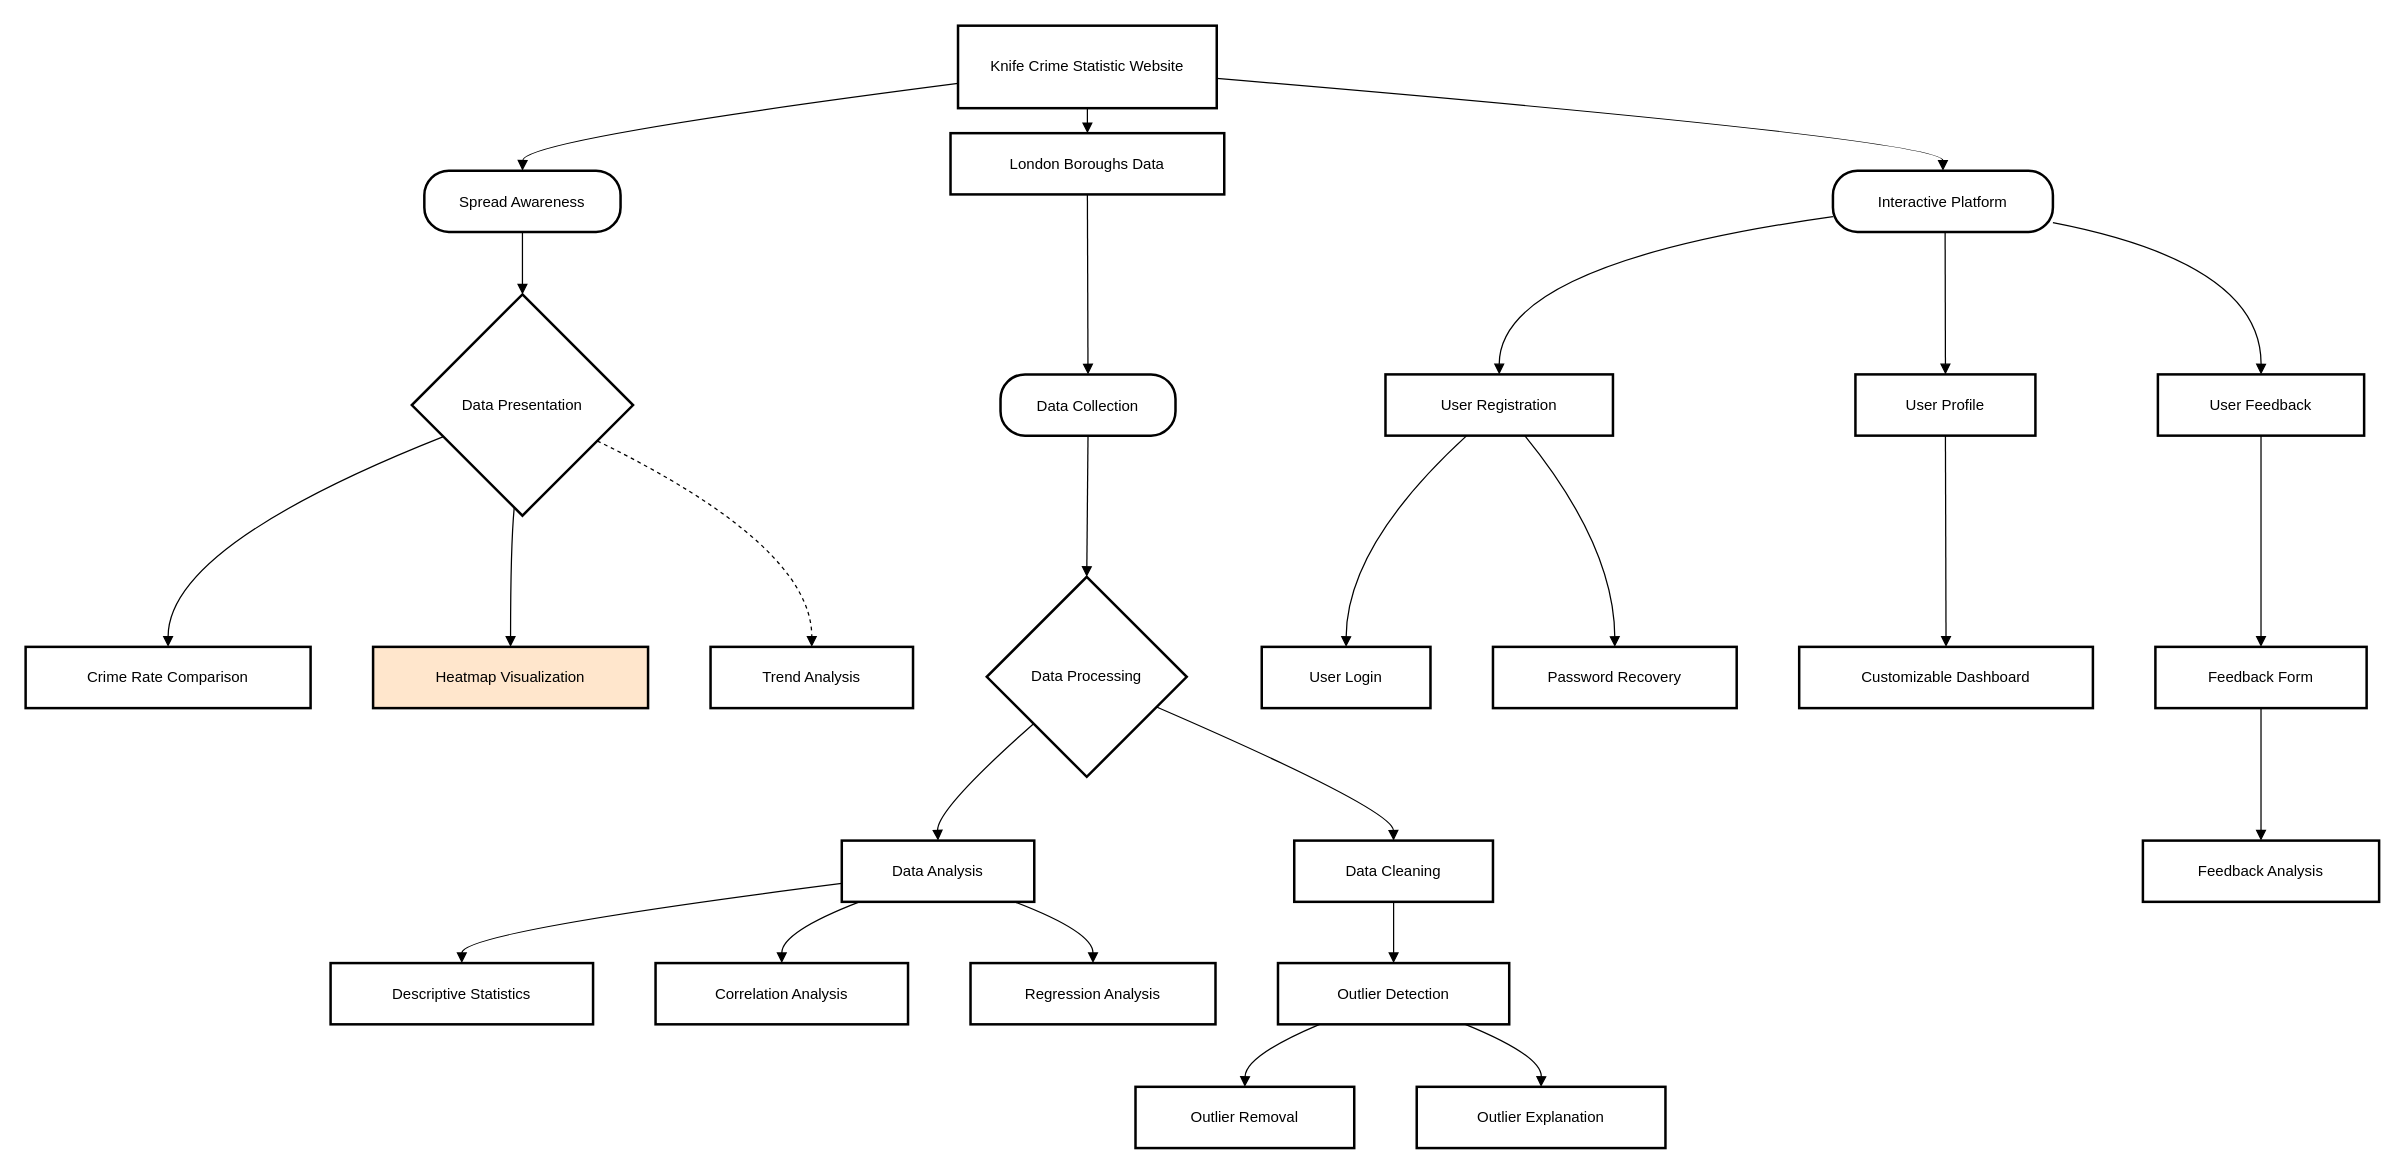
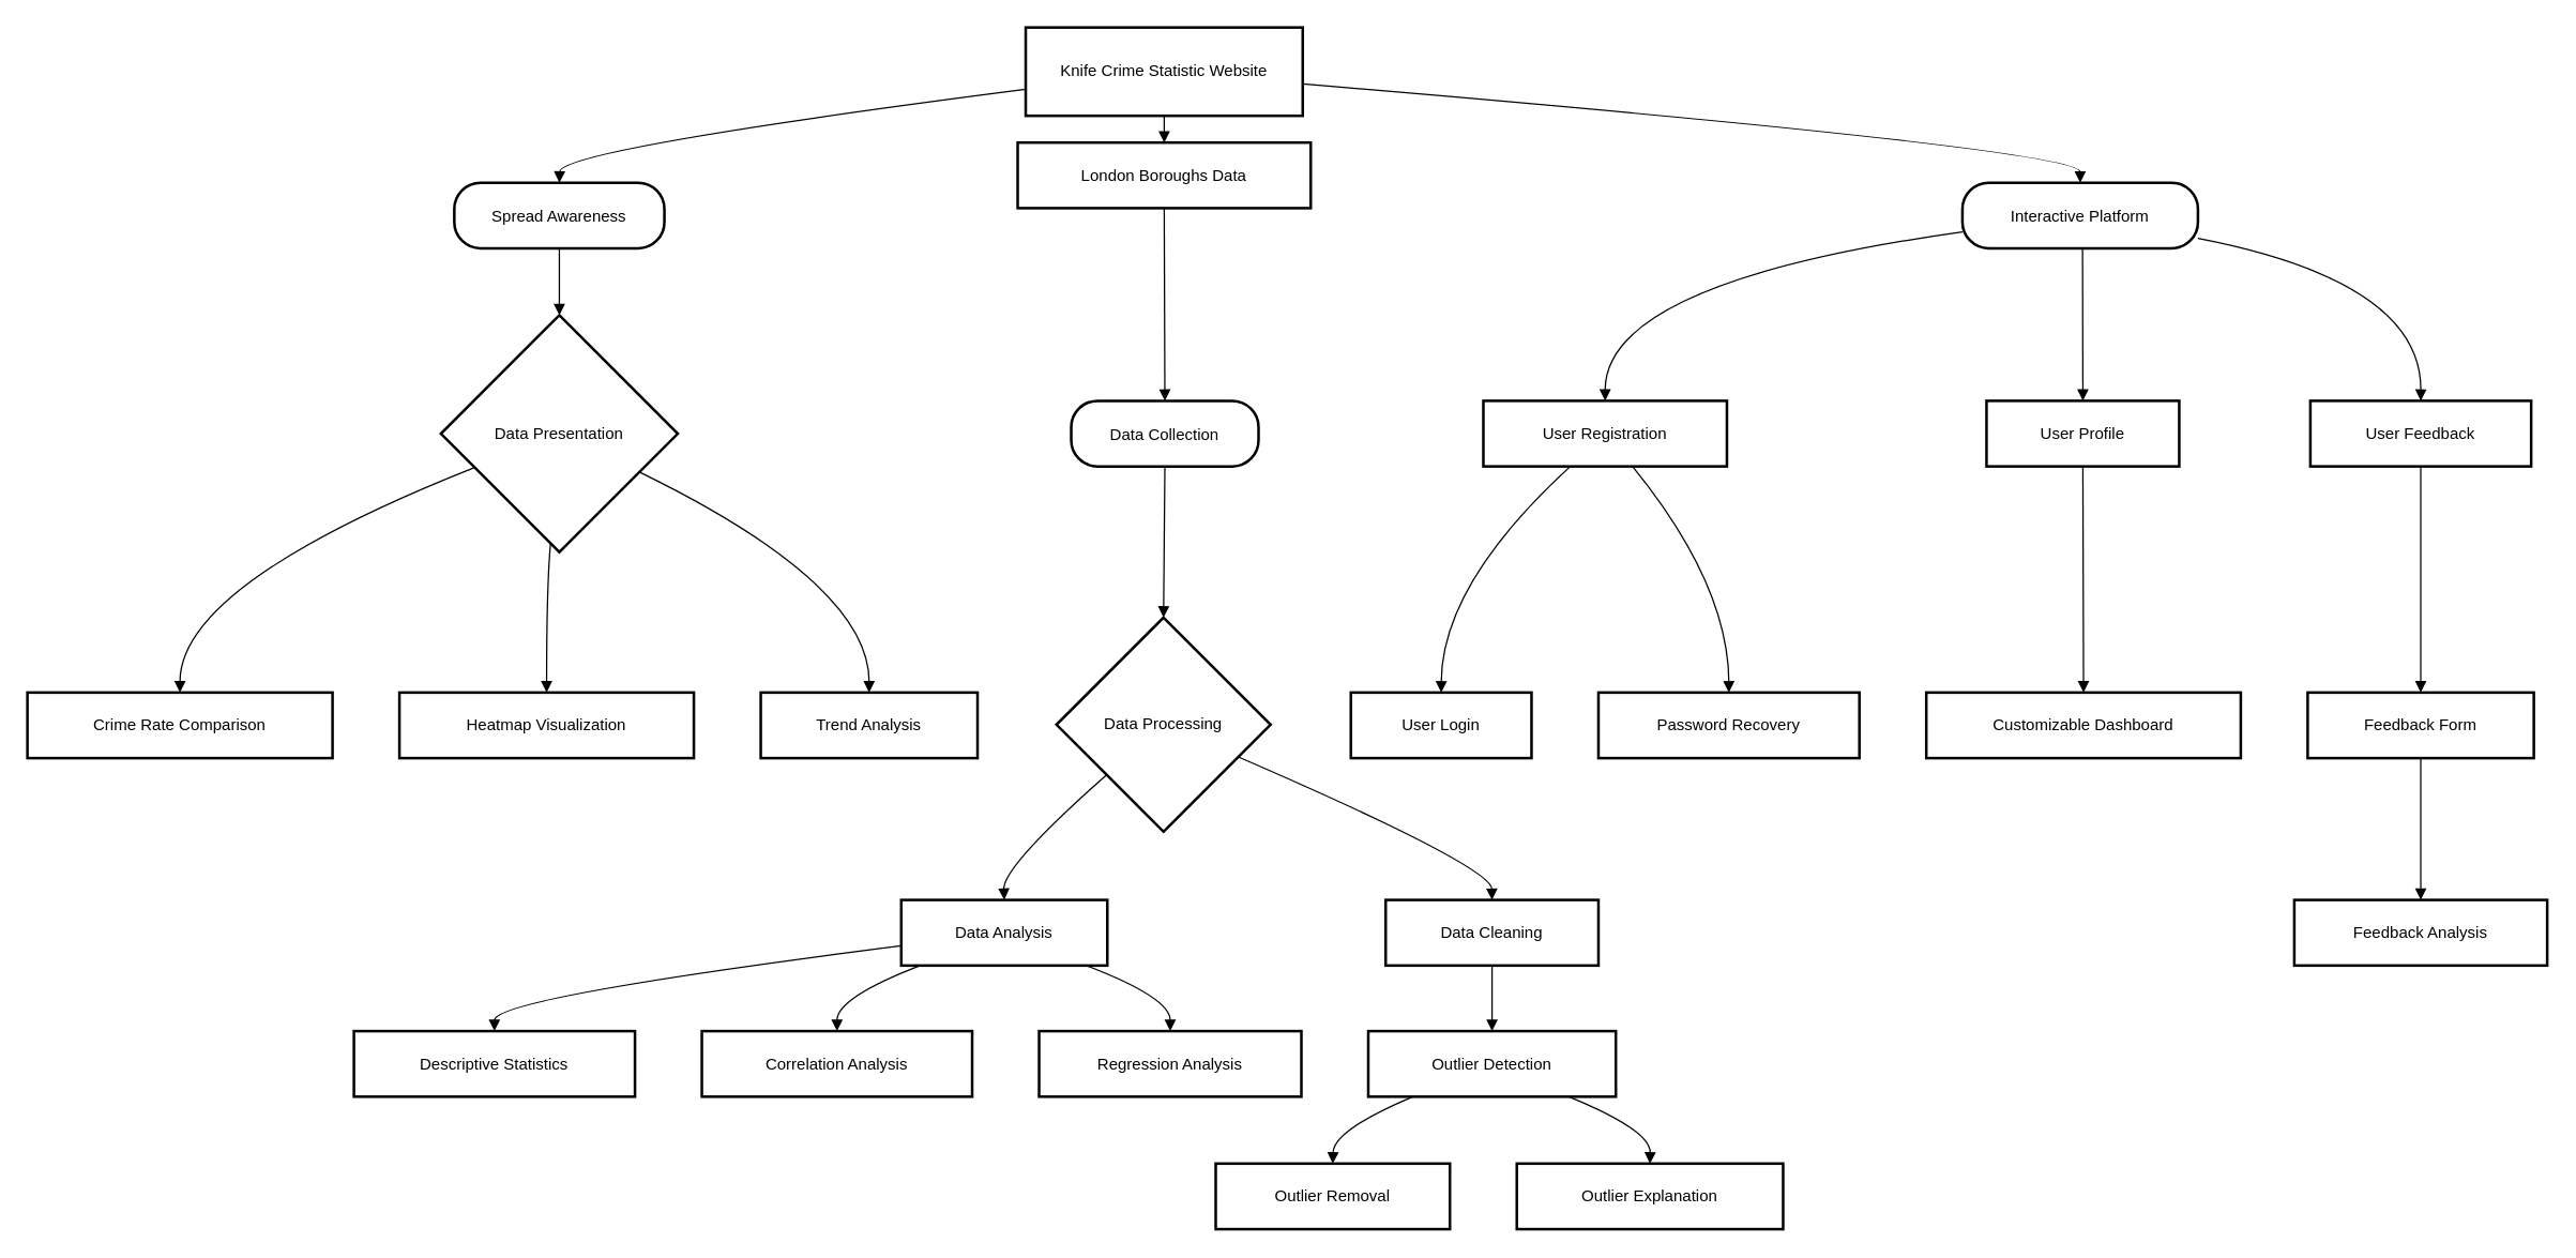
  <mxCell id="0" />
  <mxCell id="1" parent="0" />
  <mxCell id="2" value="Knife Crime Statistic Website" style="whiteSpace=wrap;strokeWidth=2;" vertex="1" parent="1"><mxGeometry x="766" y="20" width="207" height="66" as="geometry" /></mxCell>
  <mxCell id="3" value="Spread Awareness" style="rounded=1;arcSize=40;strokeWidth=2" vertex="1" parent="1"><mxGeometry x="339" y="136" width="157" height="49" as="geometry" /></mxCell>
  <mxCell id="4" value="Data Presentation" style="rhombus;strokeWidth=2;whiteSpace=wrap;" vertex="1" parent="1"><mxGeometry x="329" y="235" width="177" height="177" as="geometry" /></mxCell>
  <mxCell id="5" value="Crime Rate Comparison" style="whiteSpace=wrap;strokeWidth=2;" vertex="1" parent="1"><mxGeometry x="20" y="517" width="228" height="49" as="geometry" /></mxCell>
- <mxCell id="6" value="Heatmap Visualization" style="whiteSpace=wrap;strokeWidth=2;fillColor=#ffe6cc;" vertex="1" parent="1"><mxGeometry x="298" y="517" width="220" height="49" as="geometry" /></mxCell>
+ <mxCell id="6" value="Heatmap Visualization" style="whiteSpace=wrap;strokeWidth=2;" vertex="1" parent="1"><mxGeometry x="298" y="517" width="220" height="49" as="geometry" /></mxCell>
  <mxCell id="7" value="Trend Analysis" style="whiteSpace=wrap;strokeWidth=2;" vertex="1" parent="1"><mxGeometry x="568" y="517" width="162" height="49" as="geometry" /></mxCell>
  <mxCell id="8" value="London Boroughs Data" style="whiteSpace=wrap;strokeWidth=2;" vertex="1" parent="1"><mxGeometry x="760" y="106" width="219" height="49" as="geometry" /></mxCell>
  <mxCell id="9" value="Data Collection" style="rounded=1;arcSize=40;strokeWidth=2" vertex="1" parent="1"><mxGeometry x="800" y="299" width="140" height="49" as="geometry" /></mxCell>
  <mxCell id="10" value="Data Processing" style="rhombus;strokeWidth=2;whiteSpace=wrap;" vertex="1" parent="1"><mxGeometry x="789" y="461" width="160" height="160" as="geometry" /></mxCell>
  <mxCell id="11" value="Data Cleaning" style="whiteSpace=wrap;strokeWidth=2;" vertex="1" parent="1"><mxGeometry x="1035" y="672" width="159" height="49" as="geometry" /></mxCell>
  <mxCell id="12" value="Data Analysis" style="whiteSpace=wrap;strokeWidth=2;" vertex="1" parent="1"><mxGeometry x="673" y="672" width="154" height="49" as="geometry" /></mxCell>
  <mxCell id="13" value="Descriptive Statistics" style="whiteSpace=wrap;strokeWidth=2;" vertex="1" parent="1"><mxGeometry x="264" y="770" width="210" height="49" as="geometry" /></mxCell>
  <mxCell id="14" value="Correlation Analysis" style="whiteSpace=wrap;strokeWidth=2;" vertex="1" parent="1"><mxGeometry x="524" y="770" width="202" height="49" as="geometry" /></mxCell>
  <mxCell id="15" value="Regression Analysis" style="whiteSpace=wrap;strokeWidth=2;" vertex="1" parent="1"><mxGeometry x="776" y="770" width="196" height="49" as="geometry" /></mxCell>
  <mxCell id="16" value="Outlier Detection" style="whiteSpace=wrap;strokeWidth=2;" vertex="1" parent="1"><mxGeometry x="1022" y="770" width="185" height="49" as="geometry" /></mxCell>
  <mxCell id="17" value="Outlier Removal" style="whiteSpace=wrap;strokeWidth=2;" vertex="1" parent="1"><mxGeometry x="908" y="869" width="175" height="49" as="geometry" /></mxCell>
  <mxCell id="18" value="Outlier Explanation" style="whiteSpace=wrap;strokeWidth=2;" vertex="1" parent="1"><mxGeometry x="1133" y="869" width="199" height="49" as="geometry" /></mxCell>
  <mxCell id="19" value="Interactive Platform" style="rounded=1;arcSize=40;strokeWidth=2" vertex="1" parent="1"><mxGeometry x="1466" y="136" width="176" height="49" as="geometry" /></mxCell>
  <mxCell id="20" value="User Registration" style="whiteSpace=wrap;strokeWidth=2;" vertex="1" parent="1"><mxGeometry x="1108" y="299" width="182" height="49" as="geometry" /></mxCell>
  <mxCell id="21" value="User Profile" style="whiteSpace=wrap;strokeWidth=2;" vertex="1" parent="1"><mxGeometry x="1484" y="299" width="144" height="49" as="geometry" /></mxCell>
  <mxCell id="22" value="User Feedback" style="whiteSpace=wrap;strokeWidth=2;" vertex="1" parent="1"><mxGeometry x="1726" y="299" width="165" height="49" as="geometry" /></mxCell>
  <mxCell id="23" value="User Login" style="whiteSpace=wrap;strokeWidth=2;" vertex="1" parent="1"><mxGeometry x="1009" y="517" width="135" height="49" as="geometry" /></mxCell>
  <mxCell id="24" value="Password Recovery" style="whiteSpace=wrap;strokeWidth=2;" vertex="1" parent="1"><mxGeometry x="1194" y="517" width="195" height="49" as="geometry" /></mxCell>
  <mxCell id="25" value="Customizable Dashboard" style="whiteSpace=wrap;strokeWidth=2;" vertex="1" parent="1"><mxGeometry x="1439" y="517" width="235" height="49" as="geometry" /></mxCell>
  <mxCell id="26" value="Feedback Form" style="whiteSpace=wrap;strokeWidth=2;" vertex="1" parent="1"><mxGeometry x="1724" y="517" width="169" height="49" as="geometry" /></mxCell>
  <mxCell id="27" value="Feedback Analysis" style="whiteSpace=wrap;strokeWidth=2;" vertex="1" parent="1"><mxGeometry x="1714" y="672" width="189" height="49" as="geometry" /></mxCell>
  <mxCell id="28" value="" style="curved=1;startArrow=none;endArrow=block;exitX=0;exitY=0.7;entryX=0.5;entryY=0.01;" edge="1" parent="1" source="2" target="3"><mxGeometry relative="1" as="geometry"><Array as="points"><mxPoint x="418" y="111" /></Array></mxGeometry></mxCell>
  <mxCell id="29" value="" style="curved=1;startArrow=none;endArrow=block;exitX=0.5;exitY=1;entryX=0.5;entryY=0;" edge="1" parent="1" source="3" target="4"><mxGeometry relative="1" as="geometry"><Array as="points" /></mxGeometry></mxCell>
  <mxCell id="30" value="" style="curved=1;startArrow=none;endArrow=block;exitX=0;exitY=0.7;entryX=0.5;entryY=0.01;" edge="1" parent="1" source="4" target="5"><mxGeometry relative="1" as="geometry"><Array as="points"><mxPoint x="134" y="436" /></Array></mxGeometry></mxCell>
  <mxCell id="31" value="" style="curved=1;startArrow=none;endArrow=block;exitX=0.46;exitY=1;entryX=0.5;entryY=0.01;" edge="1" parent="1" source="4" target="6"><mxGeometry relative="1" as="geometry"><Array as="points"><mxPoint x="408" y="436" /></Array></mxGeometry></mxCell>
- <mxCell id="32" value="" style="curved=1;startArrow=none;endArrow=block;exitX=1;exitY=0.74;entryX=0.5;entryY=0.01;dashed=1;" edge="1" parent="1" source="4" target="7"><mxGeometry relative="1" as="geometry"><Array as="points"><mxPoint x="649" y="436" /></Array></mxGeometry></mxCell>
+ <mxCell id="32" value="" style="curved=1;startArrow=none;endArrow=block;exitX=1;exitY=0.74;entryX=0.5;entryY=0.01;" edge="1" parent="1" source="4" target="7"><mxGeometry relative="1" as="geometry"><Array as="points"><mxPoint x="649" y="436" /></Array></mxGeometry></mxCell>
  <mxCell id="33" value="" style="curved=1;startArrow=none;endArrow=block;exitX=0.5;exitY=1;entryX=0.5;entryY=0.01;" edge="1" parent="1" source="2" target="8"><mxGeometry relative="1" as="geometry"><Array as="points" /></mxGeometry></mxCell>
  <mxCell id="34" value="" style="curved=1;startArrow=none;endArrow=block;exitX=0.5;exitY=1;entryX=0.5;entryY=0;" edge="1" parent="1" source="8" target="9"><mxGeometry relative="1" as="geometry"><Array as="points" /></mxGeometry></mxCell>
  <mxCell id="35" value="" style="curved=1;startArrow=none;endArrow=block;exitX=0.5;exitY=0.99;entryX=0.5;entryY=0;" edge="1" parent="1" source="9" target="10"><mxGeometry relative="1" as="geometry"><Array as="points" /></mxGeometry></mxCell>
  <mxCell id="36" value="" style="curved=1;startArrow=none;endArrow=block;exitX=1.01;exitY=0.72;entryX=0.5;entryY=0;" edge="1" parent="1" source="10" target="11"><mxGeometry relative="1" as="geometry"><Array as="points"><mxPoint x="1114" y="647" /></Array></mxGeometry></mxCell>
  <mxCell id="37" value="" style="curved=1;startArrow=none;endArrow=block;exitX=0;exitY=0.94;entryX=0.5;entryY=0;" edge="1" parent="1" source="10" target="12"><mxGeometry relative="1" as="geometry"><Array as="points"><mxPoint x="749" y="647" /></Array></mxGeometry></mxCell>
  <mxCell id="38" value="" style="curved=1;startArrow=none;endArrow=block;exitX=0;exitY=0.7;entryX=0.5;entryY=0.01;" edge="1" parent="1" source="12" target="13"><mxGeometry relative="1" as="geometry"><Array as="points"><mxPoint x="369" y="745" /></Array></mxGeometry></mxCell>
  <mxCell id="39" value="" style="curved=1;startArrow=none;endArrow=block;exitX=0.1;exitY=0.99;entryX=0.5;entryY=0.01;" edge="1" parent="1" source="12" target="14"><mxGeometry relative="1" as="geometry"><Array as="points"><mxPoint x="625" y="745" /></Array></mxGeometry></mxCell>
  <mxCell id="40" value="" style="curved=1;startArrow=none;endArrow=block;exitX=0.89;exitY=0.99;entryX=0.5;entryY=0.01;" edge="1" parent="1" source="12" target="15"><mxGeometry relative="1" as="geometry"><Array as="points"><mxPoint x="874" y="745" /></Array></mxGeometry></mxCell>
  <mxCell id="41" value="" style="curved=1;startArrow=none;endArrow=block;exitX=0.5;exitY=0.99;entryX=0.5;entryY=0.01;" edge="1" parent="1" source="11" target="16"><mxGeometry relative="1" as="geometry"><Array as="points" /></mxGeometry></mxCell>
  <mxCell id="42" value="" style="curved=1;startArrow=none;endArrow=block;exitX=0.18;exitY=1;entryX=0.5;entryY=0;" edge="1" parent="1" source="16" target="17"><mxGeometry relative="1" as="geometry"><Array as="points"><mxPoint x="996" y="844" /></Array></mxGeometry></mxCell>
  <mxCell id="43" value="" style="curved=1;startArrow=none;endArrow=block;exitX=0.81;exitY=1;entryX=0.5;entryY=0;" edge="1" parent="1" source="16" target="18"><mxGeometry relative="1" as="geometry"><Array as="points"><mxPoint x="1233" y="844" /></Array></mxGeometry></mxCell>
  <mxCell id="44" value="" style="curved=1;startArrow=none;endArrow=block;exitX=1;exitY=0.64;entryX=0.5;entryY=0.01;" edge="1" parent="1" source="2" target="19"><mxGeometry relative="1" as="geometry"><Array as="points"><mxPoint x="1554" y="111" /></Array></mxGeometry></mxCell>
  <mxCell id="45" value="" style="curved=1;startArrow=none;endArrow=block;exitX=0;exitY=0.75;entryX=0.5;entryY=0;" edge="1" parent="1" source="19" target="20"><mxGeometry relative="1" as="geometry"><Array as="points"><mxPoint x="1199" y="210" /></Array></mxGeometry></mxCell>
  <mxCell id="46" value="" style="curved=1;startArrow=none;endArrow=block;exitX=0.51;exitY=1;entryX=0.5;entryY=0;" edge="1" parent="1" source="19" target="21"><mxGeometry relative="1" as="geometry"><Array as="points"><mxPoint x="1556" y="210" /></Array></mxGeometry></mxCell>
  <mxCell id="47" value="" style="curved=1;startArrow=none;endArrow=block;exitX=1;exitY=0.85;entryX=0.5;entryY=0;" edge="1" parent="1" source="19" target="22"><mxGeometry relative="1" as="geometry"><Array as="points"><mxPoint x="1809" y="210" /></Array></mxGeometry></mxCell>
  <mxCell id="48" value="" style="curved=1;startArrow=none;endArrow=block;exitX=0.36;exitY=0.99;entryX=0.5;entryY=0.01;" edge="1" parent="1" source="20" target="23"><mxGeometry relative="1" as="geometry"><Array as="points"><mxPoint x="1077" y="436" /></Array></mxGeometry></mxCell>
  <mxCell id="49" value="" style="curved=1;startArrow=none;endArrow=block;exitX=0.61;exitY=0.99;entryX=0.5;entryY=0.01;" edge="1" parent="1" source="20" target="24"><mxGeometry relative="1" as="geometry"><Array as="points"><mxPoint x="1291" y="436" /></Array></mxGeometry></mxCell>
  <mxCell id="50" value="" style="curved=1;startArrow=none;endArrow=block;exitX=0.5;exitY=0.99;entryX=0.5;entryY=0.01;" edge="1" parent="1" source="21" target="25"><mxGeometry relative="1" as="geometry"><Array as="points" /></mxGeometry></mxCell>
  <mxCell id="51" value="" style="curved=1;startArrow=none;endArrow=block;exitX=0.5;exitY=0.99;entryX=0.5;entryY=0.01;" edge="1" parent="1" source="22" target="26"><mxGeometry relative="1" as="geometry"><Array as="points" /></mxGeometry></mxCell>
  <mxCell id="52" value="" style="curved=1;startArrow=none;endArrow=block;exitX=0.5;exitY=1;entryX=0.5;entryY=0;" edge="1" parent="1" source="26" target="27"><mxGeometry relative="1" as="geometry"><Array as="points" /></mxGeometry></mxCell>
